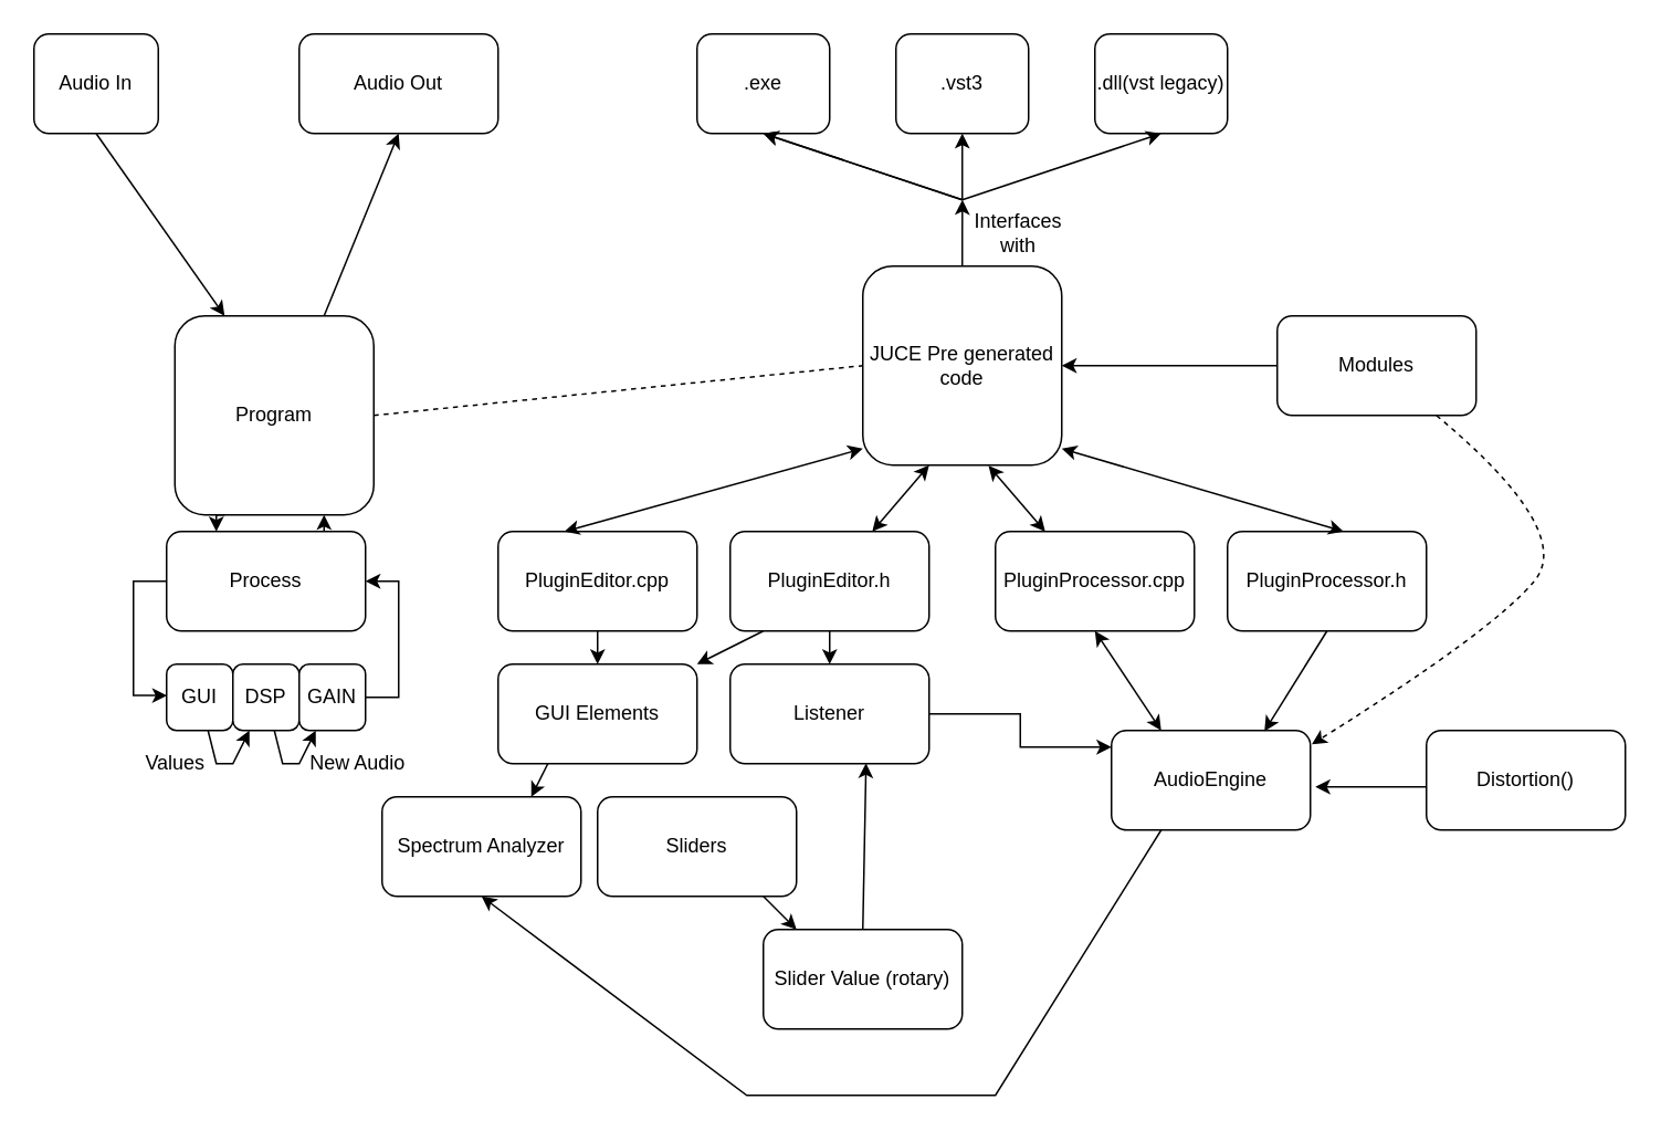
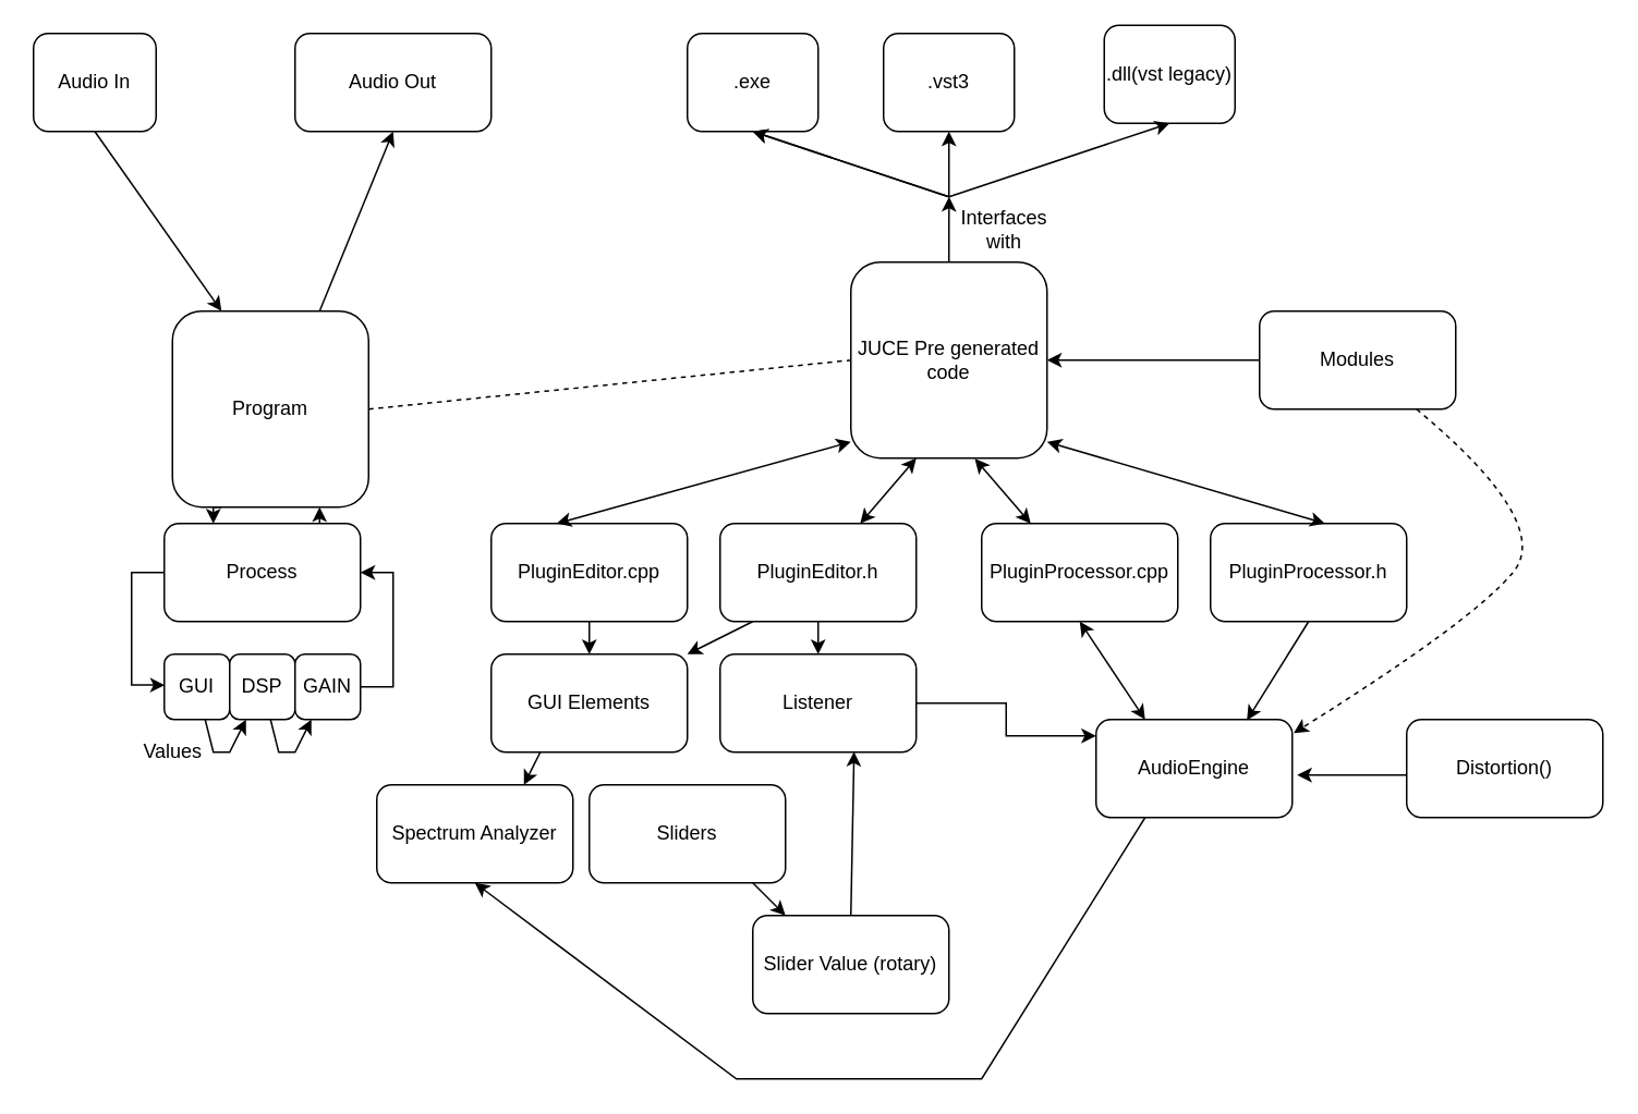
  <mxCell id="0" />
  <mxCell id="1" parent="0" />
  <mxCell id="2" style="edgeStyle=orthogonalEdgeStyle;rounded=0;orthogonalLoop=1;jettySize=auto;html=1;exitX=0.5;exitY=0;exitDx=0;exitDy=0;" edge="1" parent="1" source="3"><mxGeometry relative="1" as="geometry"><mxPoint x="580.069" y="120" as="targetPoint" /></mxGeometry></mxCell>
  <mxCell id="3" value="JUCE Pre generated code" style="rounded=1;whiteSpace=wrap;html=1;" vertex="1" parent="1"><mxGeometry x="520" y="160" width="120" height="120" as="geometry" /></mxCell>
  <mxCell id="4" value=".exe" style="rounded=1;whiteSpace=wrap;html=1;" vertex="1" parent="1"><mxGeometry x="420" y="20" width="80" height="60" as="geometry" /></mxCell>
  <mxCell id="5" value=".vst3" style="rounded=1;whiteSpace=wrap;html=1;" vertex="1" parent="1"><mxGeometry x="540" y="20" width="80" height="60" as="geometry" /></mxCell>
- <mxCell id="6" value=".dll(vst legacy)" style="rounded=1;whiteSpace=wrap;html=1;" vertex="1" parent="1"><mxGeometry x="660" y="20" width="80" height="60" as="geometry" /></mxCell>
+ <mxCell id="6" value=".dll(vst legacy)" style="rounded=1;whiteSpace=wrap;html=1;" vertex="1" parent="1"><mxGeometry x="675" y="15" width="80" height="60" as="geometry" /></mxCell>
  <mxCell id="7" value="" style="endArrow=classic;html=1;entryX=0.5;entryY=1;entryDx=0;entryDy=0;" edge="1" parent="1" target="4"><mxGeometry width="50" height="50" relative="1" as="geometry"><mxPoint x="580" y="120" as="sourcePoint" /><mxPoint x="600" y="70" as="targetPoint" /></mxGeometry></mxCell>
  <mxCell id="8" value="" style="endArrow=classic;html=1;entryX=0.5;entryY=1;entryDx=0;entryDy=0;" edge="1" parent="1"><mxGeometry width="50" height="50" relative="1" as="geometry"><mxPoint x="580" y="120" as="sourcePoint" /><mxPoint x="460" y="80" as="targetPoint" /></mxGeometry></mxCell>
  <mxCell id="9" value="" style="endArrow=classic;html=1;entryX=0.5;entryY=1;entryDx=0;entryDy=0;" edge="1" parent="1"><mxGeometry width="50" height="50" relative="1" as="geometry"><mxPoint x="580" y="120" as="sourcePoint" /><mxPoint x="580" y="80" as="targetPoint" /></mxGeometry></mxCell>
  <mxCell id="10" value="" style="endArrow=classic;html=1;entryX=0.5;entryY=1;entryDx=0;entryDy=0;" edge="1" parent="1" target="6"><mxGeometry width="50" height="50" relative="1" as="geometry"><mxPoint x="580" y="120" as="sourcePoint" /><mxPoint x="590" y="80" as="targetPoint" /></mxGeometry></mxCell>
  <mxCell id="11" value="Interfaces with" style="text;html=1;strokeColor=none;fillColor=none;align=center;verticalAlign=middle;whiteSpace=wrap;rounded=0;" vertex="1" parent="1"><mxGeometry x="594" y="130" width="40" height="20" as="geometry" /></mxCell>
  <mxCell id="12" style="edgeStyle=orthogonalEdgeStyle;rounded=0;orthogonalLoop=1;jettySize=auto;html=1;exitX=0.5;exitY=1;exitDx=0;exitDy=0;entryX=0.5;entryY=0;entryDx=0;entryDy=0;" edge="1" parent="1" source="13" target="23"><mxGeometry relative="1" as="geometry" /></mxCell>
  <mxCell id="13" value="PluginEditor.cpp" style="rounded=1;whiteSpace=wrap;html=1;" vertex="1" parent="1"><mxGeometry x="300" y="320" width="120" height="60" as="geometry" /></mxCell>
  <mxCell id="14" value="PluginProcessor.cpp" style="rounded=1;whiteSpace=wrap;html=1;" vertex="1" parent="1"><mxGeometry x="600" y="320" width="120" height="60" as="geometry" /></mxCell>
  <mxCell id="15" style="edgeStyle=orthogonalEdgeStyle;rounded=0;orthogonalLoop=1;jettySize=auto;html=1;exitX=0.5;exitY=1;exitDx=0;exitDy=0;entryX=0.5;entryY=0;entryDx=0;entryDy=0;" edge="1" parent="1" source="16" target="30"><mxGeometry relative="1" as="geometry" /></mxCell>
  <mxCell id="16" value="PluginEditor.h" style="rounded=1;whiteSpace=wrap;html=1;" vertex="1" parent="1"><mxGeometry x="440" y="320" width="120" height="60" as="geometry" /></mxCell>
  <mxCell id="17" value="PluginProcessor.h" style="rounded=1;whiteSpace=wrap;html=1;" vertex="1" parent="1"><mxGeometry x="740" y="320" width="120" height="60" as="geometry" /></mxCell>
  <mxCell id="18" value="" style="endArrow=classic;startArrow=classic;html=1;entryX=0;entryY=0.917;entryDx=0;entryDy=0;entryPerimeter=0;" edge="1" parent="1" target="3"><mxGeometry width="50" height="50" relative="1" as="geometry"><mxPoint x="340" y="320" as="sourcePoint" /><mxPoint x="390" y="270" as="targetPoint" /></mxGeometry></mxCell>
  <mxCell id="19" value="" style="endArrow=classic;startArrow=classic;html=1;entryX=0;entryY=0.917;entryDx=0;entryDy=0;entryPerimeter=0;" edge="1" parent="1" source="16"><mxGeometry width="50" height="50" relative="1" as="geometry"><mxPoint x="380" y="329.96" as="sourcePoint" /><mxPoint x="560" y="280" as="targetPoint" /></mxGeometry></mxCell>
  <mxCell id="20" value="" style="endArrow=classic;startArrow=classic;html=1;exitX=0.25;exitY=0;exitDx=0;exitDy=0;entryX=0.632;entryY=1.003;entryDx=0;entryDy=0;entryPerimeter=0;" edge="1" parent="1" source="14" target="3"><mxGeometry width="50" height="50" relative="1" as="geometry"><mxPoint x="620.004" y="320" as="sourcePoint" /><mxPoint x="610" y="280" as="targetPoint" /></mxGeometry></mxCell>
  <mxCell id="21" value="" style="endArrow=classic;startArrow=classic;html=1;entryX=1;entryY=0.917;entryDx=0;entryDy=0;entryPerimeter=0;" edge="1" parent="1" target="3"><mxGeometry width="50" height="50" relative="1" as="geometry"><mxPoint x="810" y="320" as="sourcePoint" /><mxPoint x="990" y="270.04" as="targetPoint" /></mxGeometry></mxCell>
  <mxCell id="22" style="edgeStyle=none;rounded=0;orthogonalLoop=1;jettySize=auto;html=1;exitX=0.25;exitY=1;exitDx=0;exitDy=0;entryX=0.75;entryY=0;entryDx=0;entryDy=0;startArrow=none;startFill=0;" edge="1" parent="1" source="23" target="56"><mxGeometry relative="1" as="geometry" /></mxCell>
  <mxCell id="23" value="&lt;div&gt;GUI Elements&lt;/div&gt;" style="rounded=1;whiteSpace=wrap;html=1;" vertex="1" parent="1"><mxGeometry x="300" y="400" width="120" height="60" as="geometry" /></mxCell>
  <mxCell id="24" value="Modules" style="rounded=1;whiteSpace=wrap;html=1;" vertex="1" parent="1"><mxGeometry x="770" y="190" width="120" height="60" as="geometry" /></mxCell>
  <mxCell id="25" value="" style="endArrow=classic;html=1;entryX=1;entryY=0.5;entryDx=0;entryDy=0;exitX=0;exitY=0.5;exitDx=0;exitDy=0;" edge="1" parent="1" source="24" target="3"><mxGeometry width="50" height="50" relative="1" as="geometry"><mxPoint x="720" y="245" as="sourcePoint" /><mxPoint x="770" y="195" as="targetPoint" /></mxGeometry></mxCell>
  <mxCell id="26" value="Sliders" style="rounded=1;whiteSpace=wrap;html=1;" vertex="1" parent="1"><mxGeometry x="360" y="480" width="120" height="60" as="geometry" /></mxCell>
  <mxCell id="27" value="Slider Value (rotary)" style="rounded=1;whiteSpace=wrap;html=1;" vertex="1" parent="1"><mxGeometry x="460" y="560" width="120" height="60" as="geometry" /></mxCell>
  <mxCell id="28" value="" style="endArrow=classic;html=1;exitX=0.75;exitY=1;exitDx=0;exitDy=0;entryX=0.25;entryY=0;entryDx=0;entryDy=0;" edge="1" parent="1"><mxGeometry width="50" height="50" relative="1" as="geometry"><mxPoint x="460" y="540" as="sourcePoint" /><mxPoint x="480" y="560" as="targetPoint" /></mxGeometry></mxCell>
  <mxCell id="29" style="edgeStyle=orthogonalEdgeStyle;rounded=0;orthogonalLoop=1;jettySize=auto;html=1;entryX=0;entryY=0.167;entryDx=0;entryDy=0;entryPerimeter=0;startArrow=none;startFill=0;" edge="1" parent="1" source="30" target="34"><mxGeometry relative="1" as="geometry" /></mxCell>
  <mxCell id="30" value="Listener" style="rounded=1;whiteSpace=wrap;html=1;" vertex="1" parent="1"><mxGeometry x="440" y="400" width="120" height="60" as="geometry" /></mxCell>
  <mxCell id="31" value="" style="endArrow=classic;html=1;exitX=0.5;exitY=0;exitDx=0;exitDy=0;entryX=0.683;entryY=0.995;entryDx=0;entryDy=0;entryPerimeter=0;" edge="1" parent="1" source="27" target="30"><mxGeometry width="50" height="50" relative="1" as="geometry"><mxPoint x="720" y="480" as="sourcePoint" /><mxPoint x="770" y="430" as="targetPoint" /></mxGeometry></mxCell>
  <mxCell id="32" value="" style="endArrow=classic;html=1;exitX=0.75;exitY=1;exitDx=0;exitDy=0;entryX=1;entryY=0;entryDx=0;entryDy=0;" edge="1" parent="1" target="23"><mxGeometry width="50" height="50" relative="1" as="geometry"><mxPoint x="460" y="380" as="sourcePoint" /><mxPoint x="490" y="400" as="targetPoint" /></mxGeometry></mxCell>
  <mxCell id="33" style="edgeStyle=none;rounded=0;orthogonalLoop=1;jettySize=auto;html=1;exitX=0.25;exitY=1;exitDx=0;exitDy=0;entryX=0.5;entryY=1;entryDx=0;entryDy=0;startArrow=none;startFill=0;" edge="1" parent="1" source="34" target="56"><mxGeometry relative="1" as="geometry"><Array as="points"><mxPoint x="600" y="660" /><mxPoint x="450" y="660" /></Array></mxGeometry></mxCell>
  <mxCell id="34" value="AudioEngine" style="rounded=1;whiteSpace=wrap;html=1;" vertex="1" parent="1"><mxGeometry x="670" y="440" width="120" height="60" as="geometry" /></mxCell>
  <mxCell id="35" value="" style="endArrow=classic;html=1;exitX=0.75;exitY=1;exitDx=0;exitDy=0;entryX=0.25;entryY=0;entryDx=0;entryDy=0;startArrow=classic;startFill=1;" edge="1" parent="1" target="34"><mxGeometry width="50" height="50" relative="1" as="geometry"><mxPoint x="660" y="380" as="sourcePoint" /><mxPoint x="690" y="400" as="targetPoint" /></mxGeometry></mxCell>
  <mxCell id="36" value="" style="endArrow=classic;html=1;exitX=0.75;exitY=1;exitDx=0;exitDy=0;entryX=0.769;entryY=0.008;entryDx=0;entryDy=0;entryPerimeter=0;" edge="1" parent="1" target="34"><mxGeometry width="50" height="50" relative="1" as="geometry"><mxPoint x="800" y="380" as="sourcePoint" /><mxPoint x="830" y="400" as="targetPoint" /></mxGeometry></mxCell>
  <mxCell id="37" style="edgeStyle=orthogonalEdgeStyle;rounded=0;orthogonalLoop=1;jettySize=auto;html=1;" edge="1" parent="1" source="38"><mxGeometry relative="1" as="geometry"><mxPoint x="793" y="474" as="targetPoint" /><Array as="points"><mxPoint x="840" y="474" /><mxPoint x="840" y="474" /></Array></mxGeometry></mxCell>
  <mxCell id="38" value="Distortion()" style="rounded=1;whiteSpace=wrap;html=1;" vertex="1" parent="1"><mxGeometry x="860" y="440" width="120" height="60" as="geometry" /></mxCell>
  <mxCell id="39" value="" style="curved=1;endArrow=classic;html=1;entryX=1.007;entryY=0.139;entryDx=0;entryDy=0;entryPerimeter=0;dashed=1;" edge="1" parent="1" source="24" target="34"><mxGeometry width="50" height="50" relative="1" as="geometry"><mxPoint x="890" y="330" as="sourcePoint" /><mxPoint x="940" y="280" as="targetPoint" /><Array as="points"><mxPoint x="950" y="320" /><mxPoint x="900" y="380" /></Array></mxGeometry></mxCell>
  <mxCell id="40" style="edgeStyle=orthogonalEdgeStyle;rounded=0;orthogonalLoop=1;jettySize=auto;html=1;exitX=0.25;exitY=1;exitDx=0;exitDy=0;entryX=0.25;entryY=0;entryDx=0;entryDy=0;startArrow=none;startFill=0;" edge="1" parent="1" source="42" target="49"><mxGeometry relative="1" as="geometry" /></mxCell>
  <mxCell id="41" style="rounded=0;orthogonalLoop=1;jettySize=auto;html=1;exitX=0.75;exitY=0;exitDx=0;exitDy=0;entryX=0.5;entryY=1;entryDx=0;entryDy=0;startArrow=none;startFill=0;" edge="1" parent="1" source="42" target="43"><mxGeometry relative="1" as="geometry" /></mxCell>
  <mxCell id="42" value="Program" style="rounded=1;whiteSpace=wrap;html=1;" vertex="1" parent="1"><mxGeometry x="105" y="190" width="120" height="120" as="geometry" /></mxCell>
  <mxCell id="43" value="Audio Out" style="rounded=1;whiteSpace=wrap;html=1;" vertex="1" parent="1"><mxGeometry y="20" width="120" height="60" as="geometry" x="180" /></mxCell>
  <mxCell id="44" style="rounded=0;orthogonalLoop=1;jettySize=auto;html=1;exitX=0.5;exitY=1;exitDx=0;exitDy=0;entryX=0.25;entryY=0;entryDx=0;entryDy=0;startArrow=none;startFill=0;" edge="1" parent="1" source="45" target="42"><mxGeometry relative="1" as="geometry" /></mxCell>
  <mxCell id="45" value="Audio In" style="rounded=1;whiteSpace=wrap;html=1;" vertex="1" parent="1"><mxGeometry x="20" y="20" width="75" height="60" as="geometry" /></mxCell>
  <mxCell id="46" value="" style="endArrow=none;dashed=1;html=1;exitX=1;exitY=0.5;exitDx=0;exitDy=0;entryX=0;entryY=0.5;entryDx=0;entryDy=0;" edge="1" parent="1" source="42" target="3"><mxGeometry width="50" height="50" relative="1" as="geometry"><mxPoint x="440" y="290" as="sourcePoint" /><mxPoint x="490" y="240" as="targetPoint" /></mxGeometry></mxCell>
  <mxCell id="47" style="edgeStyle=orthogonalEdgeStyle;rounded=0;orthogonalLoop=1;jettySize=auto;html=1;entryX=0.009;entryY=0.473;entryDx=0;entryDy=0;entryPerimeter=0;startArrow=none;startFill=0;" edge="1" parent="1" source="49" target="51"><mxGeometry relative="1" as="geometry"><Array as="points"><mxPoint x="80" y="350" /><mxPoint x="80" y="419" /></Array></mxGeometry></mxCell>
  <mxCell id="48" style="edgeStyle=orthogonalEdgeStyle;rounded=0;orthogonalLoop=1;jettySize=auto;html=1;exitX=0.75;exitY=0;exitDx=0;exitDy=0;entryX=0.75;entryY=1;entryDx=0;entryDy=0;startArrow=none;startFill=0;" edge="1" parent="1" source="49" target="42"><mxGeometry relative="1" as="geometry" /></mxCell>
  <mxCell id="49" value="Process" style="rounded=1;whiteSpace=wrap;html=1;" vertex="1" parent="1"><mxGeometry x="100" y="320" width="120" height="60" as="geometry" /></mxCell>
  <mxCell id="50" style="edgeStyle=none;rounded=0;orthogonalLoop=1;jettySize=auto;html=1;startArrow=none;startFill=0;entryX=0.25;entryY=1;entryDx=0;entryDy=0;" edge="1" parent="1" source="51" target="53"><mxGeometry relative="1" as="geometry"><mxPoint x="140" y="460" as="targetPoint" /><Array as="points"><mxPoint x="130" y="460" /><mxPoint x="140" y="460" /></Array></mxGeometry></mxCell>
  <mxCell id="51" value="GUI" style="rounded=1;whiteSpace=wrap;html=1;" vertex="1" parent="1"><mxGeometry x="100" y="400" width="40" height="40" as="geometry" /></mxCell>
  <mxCell id="52" style="edgeStyle=none;rounded=0;orthogonalLoop=1;jettySize=auto;html=1;startArrow=none;startFill=0;entryX=0.25;entryY=1;entryDx=0;entryDy=0;" edge="1" parent="1" source="53" target="55"><mxGeometry relative="1" as="geometry"><mxPoint x="190" y="480" as="targetPoint" /><Array as="points"><mxPoint x="170" y="460" /><mxPoint y="460" x="180" /></Array></mxGeometry></mxCell>
  <mxCell id="53" value="DSP" style="rounded=1;whiteSpace=wrap;html=1;" vertex="1" parent="1"><mxGeometry x="140" y="400" width="40" height="40" as="geometry" /></mxCell>
  <mxCell id="54" style="edgeStyle=orthogonalEdgeStyle;rounded=0;orthogonalLoop=1;jettySize=auto;html=1;entryX=1;entryY=0.5;entryDx=0;entryDy=0;startArrow=none;startFill=0;" edge="1" parent="1" source="55" target="49"><mxGeometry relative="1" as="geometry"><Array as="points"><mxPoint x="240" y="420" /><mxPoint x="240" y="350" /></Array></mxGeometry></mxCell>
  <mxCell id="55" value="GAIN" style="rounded=1;whiteSpace=wrap;html=1;" vertex="1" parent="1"><mxGeometry y="400" width="40" height="40" as="geometry" x="180" /></mxCell>
  <mxCell id="56" value="Spectrum Analyzer" style="rounded=1;whiteSpace=wrap;html=1;" vertex="1" parent="1"><mxGeometry x="230" y="480" width="120" height="60" as="geometry" /></mxCell>
  <mxCell id="57" value="Values" style="text;html=1;align=center;verticalAlign=middle;resizable=0;points=[];autosize=1;" vertex="1" parent="1"><mxGeometry x="80" y="450" width="50" height="20" as="geometry" /></mxCell>
- <mxCell id="58" value="New Audio" style="text;html=1;align=center;verticalAlign=middle;resizable=0;points=[];autosize=1;" vertex="1" parent="1"><mxGeometry y="450" width="70" height="20" as="geometry" x="180" /></mxCell>
